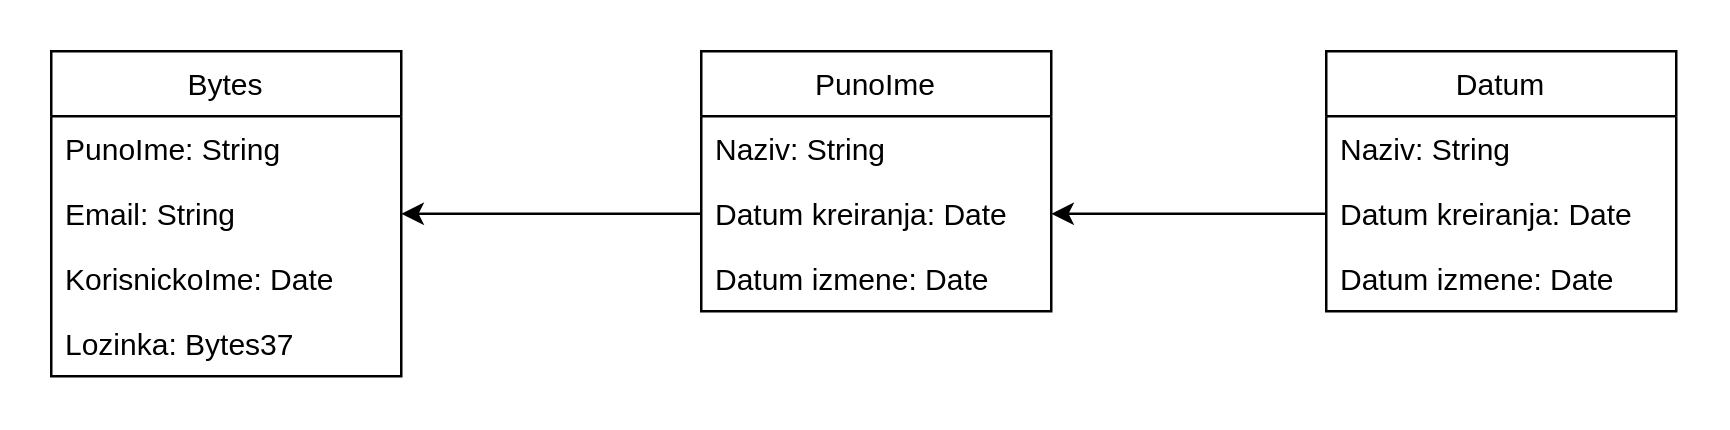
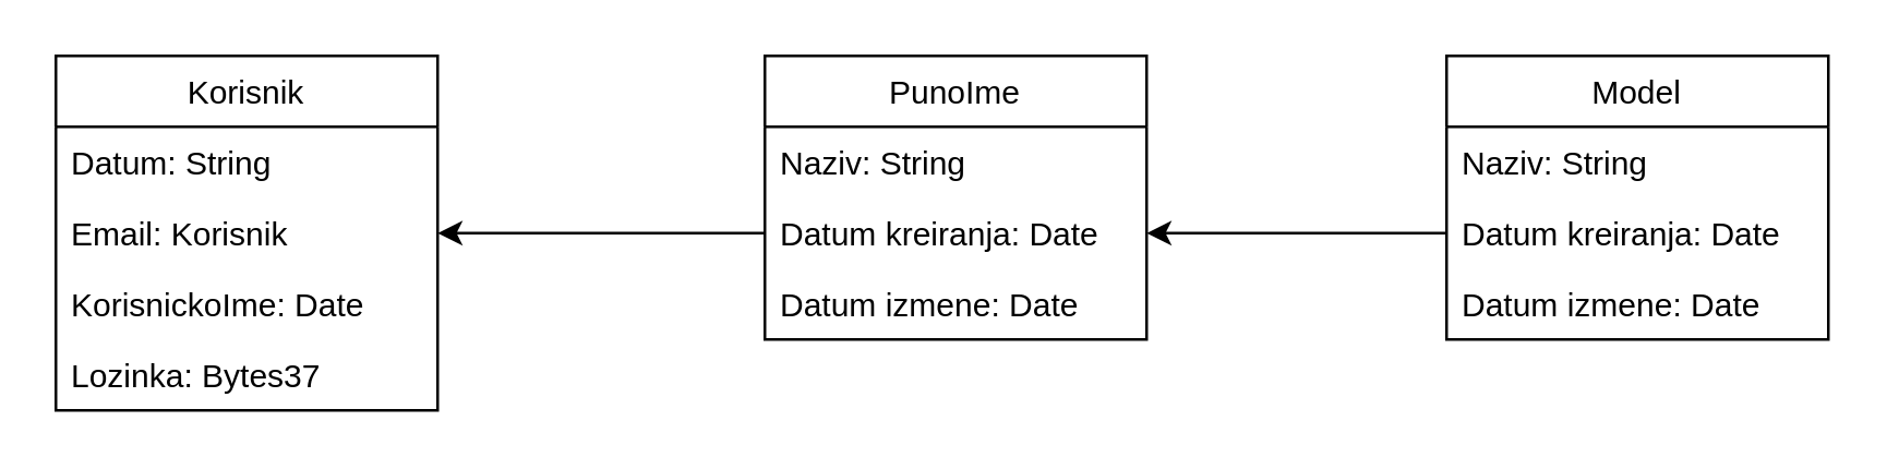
  <mxCell id="0" />
  <mxCell id="1" parent="0" />
- <mxCell id="2" value="Bytes" style="swimlane;fontStyle=0;childLayout=stackLayout;horizontal=1;startSize=26;fillColor=none;horizontalStack=0;resizeParent=1;resizeParentMax=0;resizeLast=0;collapsible=1;marginBottom=0;" vertex="1" parent="1"><mxGeometry x="20" y="20" width="140" height="130" as="geometry" /></mxCell>
- <mxCell id="3" value="PunoIme: String " style="text;strokeColor=none;fillColor=none;align=left;verticalAlign=top;spacingLeft=4;spacingRight=4;overflow=hidden;rotatable=0;points=[[0,0.5],[1,0.5]];portConstraint=eastwest;" vertex="1" parent="2"><mxGeometry y="26" width="140" height="26" as="geometry" /></mxCell>
- <mxCell id="4" value="Email: String" style="text;strokeColor=none;fillColor=none;align=left;verticalAlign=top;spacingLeft=4;spacingRight=4;overflow=hidden;rotatable=0;points=[[0,0.5],[1,0.5]];portConstraint=eastwest;" vertex="1" parent="2"><mxGeometry y="52" width="140" height="26" as="geometry" /></mxCell>
+ <mxCell id="2" value="Korisnik" style="swimlane;fontStyle=0;childLayout=stackLayout;horizontal=1;startSize=26;fillColor=none;horizontalStack=0;resizeParent=1;resizeParentMax=0;resizeLast=0;collapsible=1;marginBottom=0;" vertex="1" parent="1"><mxGeometry x="20" y="20" width="140" height="130" as="geometry" /></mxCell>
+ <mxCell id="3" value="Datum: String " style="text;strokeColor=none;fillColor=none;align=left;verticalAlign=top;spacingLeft=4;spacingRight=4;overflow=hidden;rotatable=0;points=[[0,0.5],[1,0.5]];portConstraint=eastwest;" vertex="1" parent="2"><mxGeometry y="26" width="140" height="26" as="geometry" /></mxCell>
+ <mxCell id="4" value="Email: Korisnik" style="text;strokeColor=none;fillColor=none;align=left;verticalAlign=top;spacingLeft=4;spacingRight=4;overflow=hidden;rotatable=0;points=[[0,0.5],[1,0.5]];portConstraint=eastwest;" vertex="1" parent="2"><mxGeometry y="52" width="140" height="26" as="geometry" /></mxCell>
  <mxCell id="5" value="KorisnickoIme: Date" style="text;strokeColor=none;fillColor=none;align=left;verticalAlign=top;spacingLeft=4;spacingRight=4;overflow=hidden;rotatable=0;points=[[0,0.5],[1,0.5]];portConstraint=eastwest;" vertex="1" parent="2"><mxGeometry y="78" width="140" height="26" as="geometry" /></mxCell>
  <mxCell id="6" value="Lozinka: Bytes37" style="text;strokeColor=none;fillColor=none;align=left;verticalAlign=top;spacingLeft=4;spacingRight=4;overflow=hidden;rotatable=0;points=[[0,0.5],[1,0.5]];portConstraint=eastwest;" vertex="1" parent="2"><mxGeometry y="104" width="140" height="26" as="geometry" /></mxCell>
  <mxCell id="7" value="PunoIme" style="swimlane;fontStyle=0;childLayout=stackLayout;horizontal=1;startSize=26;fillColor=none;horizontalStack=0;resizeParent=1;resizeParentMax=0;resizeLast=0;collapsible=1;marginBottom=0;" vertex="1" parent="1"><mxGeometry x="280" y="20" width="140" height="104" as="geometry" /></mxCell>
  <mxCell id="8" value="Naziv: String " style="text;strokeColor=none;fillColor=none;align=left;verticalAlign=top;spacingLeft=4;spacingRight=4;overflow=hidden;rotatable=0;points=[[0,0.5],[1,0.5]];portConstraint=eastwest;" vertex="1" parent="7"><mxGeometry y="26" width="140" height="26" as="geometry" /></mxCell>
  <mxCell id="9" value="Datum kreiranja: Date" style="text;strokeColor=none;fillColor=none;align=left;verticalAlign=top;spacingLeft=4;spacingRight=4;overflow=hidden;rotatable=0;points=[[0,0.5],[1,0.5]];portConstraint=eastwest;" vertex="1" parent="7"><mxGeometry y="52" width="140" height="26" as="geometry" /></mxCell>
  <mxCell id="10" value="Datum izmene: Date" style="text;strokeColor=none;fillColor=none;align=left;verticalAlign=top;spacingLeft=4;spacingRight=4;overflow=hidden;rotatable=0;points=[[0,0.5],[1,0.5]];portConstraint=eastwest;" vertex="1" parent="7"><mxGeometry y="78" width="140" height="26" as="geometry" /></mxCell>
- <mxCell id="11" value="Datum" style="swimlane;fontStyle=0;childLayout=stackLayout;horizontal=1;startSize=26;fillColor=none;horizontalStack=0;resizeParent=1;resizeParentMax=0;resizeLast=0;collapsible=1;marginBottom=0;" vertex="1" parent="1"><mxGeometry x="530" y="20" width="140" height="104" as="geometry" /></mxCell>
+ <mxCell id="11" value="Model" style="swimlane;fontStyle=0;childLayout=stackLayout;horizontal=1;startSize=26;fillColor=none;horizontalStack=0;resizeParent=1;resizeParentMax=0;resizeLast=0;collapsible=1;marginBottom=0;" vertex="1" parent="1"><mxGeometry x="530" y="20" width="140" height="104" as="geometry" /></mxCell>
  <mxCell id="12" value="Naziv: String " style="text;strokeColor=none;fillColor=none;align=left;verticalAlign=top;spacingLeft=4;spacingRight=4;overflow=hidden;rotatable=0;points=[[0,0.5],[1,0.5]];portConstraint=eastwest;" vertex="1" parent="11"><mxGeometry y="26" width="140" height="26" as="geometry" /></mxCell>
  <mxCell id="13" value="Datum kreiranja: Date" style="text;strokeColor=none;fillColor=none;align=left;verticalAlign=top;spacingLeft=4;spacingRight=4;overflow=hidden;rotatable=0;points=[[0,0.5],[1,0.5]];portConstraint=eastwest;" vertex="1" parent="11"><mxGeometry y="52" width="140" height="26" as="geometry" /></mxCell>
  <mxCell id="14" value="Datum izmene: Date" style="text;strokeColor=none;fillColor=none;align=left;verticalAlign=top;spacingLeft=4;spacingRight=4;overflow=hidden;rotatable=0;points=[[0,0.5],[1,0.5]];portConstraint=eastwest;" vertex="1" parent="11"><mxGeometry y="78" width="140" height="26" as="geometry" /></mxCell>
  <mxCell id="15" style="edgeStyle=orthogonalEdgeStyle;rounded=0;orthogonalLoop=1;jettySize=auto;html=1;exitX=0;exitY=0.5;exitDx=0;exitDy=0;entryX=1;entryY=0.5;entryDx=0;entryDy=0;" edge="1" parent="1" source="13" target="9"><mxGeometry relative="1" as="geometry" /></mxCell>
  <mxCell id="16" style="edgeStyle=orthogonalEdgeStyle;rounded=0;orthogonalLoop=1;jettySize=auto;html=1;exitX=0;exitY=0.5;exitDx=0;exitDy=0;" edge="1" parent="1" source="9" target="4"><mxGeometry relative="1" as="geometry" /></mxCell>
